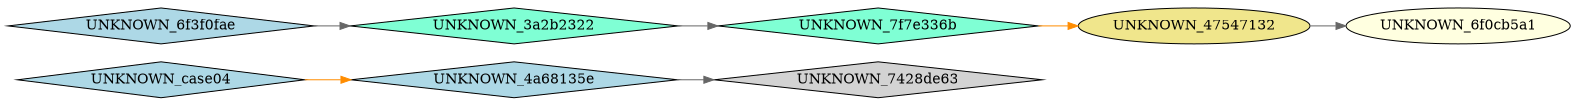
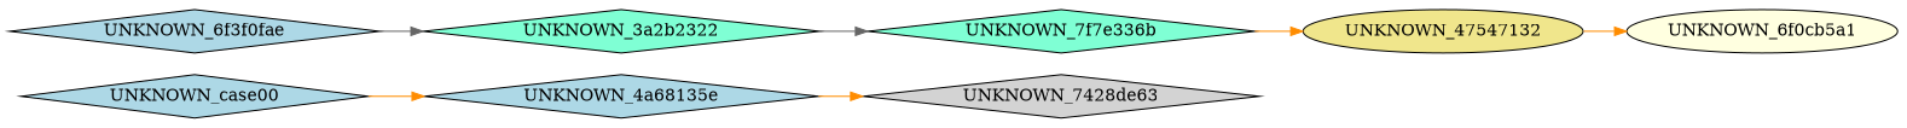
  digraph {
    rankdir=LR
    node [fillcolor=lightblue shape=diamond style=filled]
    edge [color=darkorange]
-   UNKNOWN_case00 [label=UNKNOWN_case04]
+   UNKNOWN_case00
    UNKNOWN_4a68135e
    UNKNOWN_7428de63 [fillcolor=lightgrey]
    UNKNOWN_3a2b2322 [fillcolor=aquamarine]
    UNKNOWN_6f3f0fae
    n6 [fillcolor=aquamarine label=UNKNOWN_7f7e336b]
    UNKNOWN_47547132 [fillcolor=khaki shape=ellipse]
    UNKNOWN_6f0cb5a1 [fillcolor=lightyellow shape=ellipse]
    UNKNOWN_case00 -> UNKNOWN_4a68135e
-   UNKNOWN_4a68135e -> UNKNOWN_7428de63 [color=gray40]
+   UNKNOWN_4a68135e -> UNKNOWN_7428de63
    UNKNOWN_3a2b2322 -> n6 [color=gray40]
    UNKNOWN_6f3f0fae -> UNKNOWN_3a2b2322 [color=gray40]
    n6 -> UNKNOWN_47547132
-   UNKNOWN_47547132 -> UNKNOWN_6f0cb5a1 [color=gray40]
+   UNKNOWN_47547132 -> UNKNOWN_6f0cb5a1
  }
